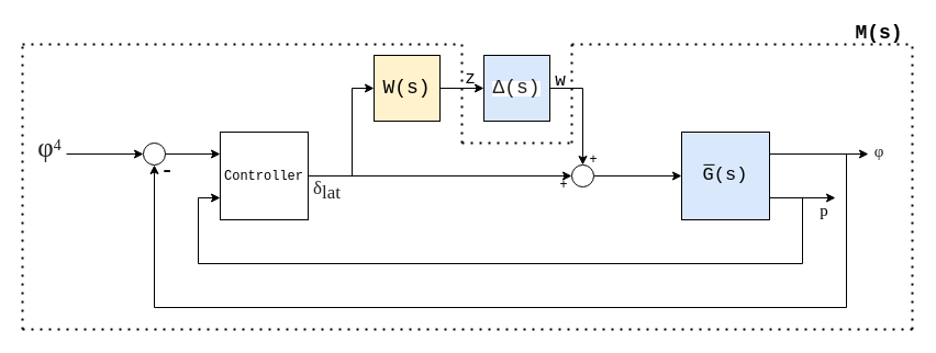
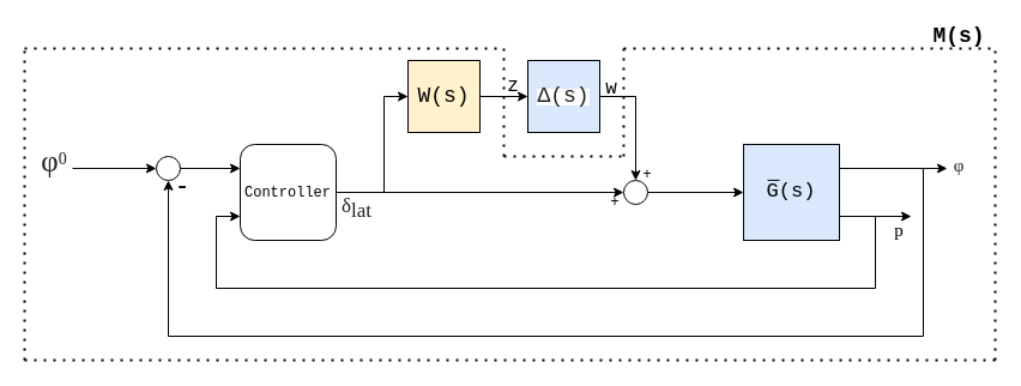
  <mxCell id="0" />
  <mxCell id="1" parent="0" />
  <mxCell id="2" value="&lt;font face=&quot;Courier New&quot; style=&quot;font-size: 17px&quot;&gt;G(s)&lt;/font&gt;" style="rounded=0;whiteSpace=wrap;html=1;fillColor=#dae8fc;" parent="1" vertex="1"><mxGeometry x="620" y="120" width="80" height="80" as="geometry" /></mxCell>
  <mxCell id="3" value="" style="endArrow=none;html=1;" parent="1" edge="1"><mxGeometry width="50" height="50" relative="1" as="geometry"><mxPoint x="640" y="149.88" as="sourcePoint" /><mxPoint x="650" y="149.88" as="targetPoint" /></mxGeometry></mxCell>
  <mxCell id="4" value="" style="endArrow=classic;html=1;" parent="1" edge="1"><mxGeometry width="50" height="50" relative="1" as="geometry"><mxPoint x="700" y="140" as="sourcePoint" /><mxPoint x="790" y="140" as="targetPoint" /></mxGeometry></mxCell>
  <mxCell id="5" value="" style="endArrow=classic;html=1;" parent="1" edge="1"><mxGeometry width="50" height="50" relative="1" as="geometry"><mxPoint x="700" y="180" as="sourcePoint" /><mxPoint x="760" y="180" as="targetPoint" /></mxGeometry></mxCell>
  <mxCell id="6" value="" style="endArrow=classic;html=1;entryX=0;entryY=0.5;entryDx=0;entryDy=0;" parent="1" target="2" edge="1"><mxGeometry width="50" height="50" relative="1" as="geometry"><mxPoint x="540" y="160" as="sourcePoint" /><mxPoint x="470" y="135" as="targetPoint" /></mxGeometry></mxCell>
  <mxCell id="7" value="" style="ellipse;whiteSpace=wrap;html=1;aspect=fixed;" parent="1" vertex="1"><mxGeometry x="520" y="150" width="20" height="20" as="geometry" /></mxCell>
  <mxCell id="8" value="" style="endArrow=classic;html=1;entryX=0;entryY=0.5;entryDx=0;entryDy=0;exitX=1;exitY=0.5;exitDx=0;exitDy=0;" parent="1" source="16" target="7" edge="1"><mxGeometry width="50" height="50" relative="1" as="geometry"><mxPoint x="300" y="160" as="sourcePoint" /><mxPoint x="450" y="90" as="targetPoint" /></mxGeometry></mxCell>
  <mxCell id="9" value="" style="endArrow=none;html=1;" parent="1" edge="1"><mxGeometry width="50" height="50" relative="1" as="geometry"><mxPoint x="320" y="160" as="sourcePoint" /><mxPoint x="320" y="80" as="targetPoint" /></mxGeometry></mxCell>
  <mxCell id="10" value="" style="endArrow=classic;html=1;" parent="1" target="11" edge="1"><mxGeometry width="50" height="50" relative="1" as="geometry"><mxPoint x="320" y="80" as="sourcePoint" /><mxPoint x="340" y="80" as="targetPoint" /></mxGeometry></mxCell>
  <mxCell id="11" value="&lt;font face=&quot;Courier New&quot; style=&quot;font-size: 18px&quot;&gt;W(s)&lt;/font&gt;" style="rounded=0;whiteSpace=wrap;html=1;fillColor=#fff2cc;" parent="1" vertex="1"><mxGeometry x="340" y="50" width="60" height="60" as="geometry" /></mxCell>
  <mxCell id="12" value="" style="endArrow=classic;html=1;exitX=1;exitY=0.5;exitDx=0;exitDy=0;" parent="1" source="11" edge="1"><mxGeometry width="50" height="50" relative="1" as="geometry"><mxPoint x="400" y="140" as="sourcePoint" /><mxPoint x="440" y="80" as="targetPoint" /></mxGeometry></mxCell>
  <mxCell id="13" value="&lt;span style=&quot;color: rgb(34 , 34 , 34) ; font-style: normal ; font-weight: 400 ; letter-spacing: normal ; text-align: left ; text-indent: 0px ; text-transform: none ; word-spacing: 0px ; background-color: rgb(255 , 255 , 255) ; display: inline ; float: none&quot;&gt;&lt;font face=&quot;Courier New&quot; style=&quot;font-size: 18px&quot;&gt;Δ(s)&lt;/font&gt;&lt;/span&gt;" style="rounded=0;whiteSpace=wrap;html=1;fillColor=#dae8fc;" parent="1" vertex="1"><mxGeometry x="440" y="50" width="60" height="60" as="geometry" /></mxCell>
  <mxCell id="14" value="" style="endArrow=classic;html=1;entryX=0.5;entryY=0;entryDx=0;entryDy=0;" parent="1" target="7" edge="1"><mxGeometry width="50" height="50" relative="1" as="geometry"><mxPoint x="530" y="80" as="sourcePoint" /><mxPoint x="450" y="90" as="targetPoint" /></mxGeometry></mxCell>
  <mxCell id="15" value="" style="endArrow=none;html=1;exitX=1;exitY=0.5;exitDx=0;exitDy=0;" parent="1" source="13" edge="1"><mxGeometry width="50" height="50" relative="1" as="geometry"><mxPoint x="400" y="140" as="sourcePoint" /><mxPoint x="530" y="80" as="targetPoint" /></mxGeometry></mxCell>
- <mxCell id="16" value="&lt;font style=&quot;font-size: 12px&quot; face=&quot;Courier New&quot;&gt;Controller&lt;/font&gt;" style="rounded=0;whiteSpace=wrap;html=1;" parent="1" vertex="1"><mxGeometry x="200" y="120" width="80" height="80" as="geometry" /></mxCell>
+ <mxCell id="16" value="&lt;font style=&quot;font-size: 12px&quot; face=&quot;Courier New&quot;&gt;Controller&lt;/font&gt;" style="whiteSpace=wrap;html=1;rounded=1;" parent="1" vertex="1"><mxGeometry x="200" y="120" width="80" height="80" as="geometry" /></mxCell>
  <mxCell id="17" value="" style="endArrow=none;html=1;" parent="1" edge="1"><mxGeometry width="50" height="50" relative="1" as="geometry"><mxPoint x="730" y="240" as="sourcePoint" /><mxPoint x="730" y="180" as="targetPoint" /></mxGeometry></mxCell>
  <mxCell id="18" value="" style="endArrow=none;html=1;" parent="1" edge="1"><mxGeometry width="50" height="50" relative="1" as="geometry"><mxPoint x="730" y="240" as="sourcePoint" /><mxPoint x="180" y="240" as="targetPoint" /></mxGeometry></mxCell>
  <mxCell id="19" value="" style="endArrow=none;html=1;" parent="1" edge="1"><mxGeometry width="50" height="50" relative="1" as="geometry"><mxPoint x="180" y="240" as="sourcePoint" /><mxPoint x="180" y="180" as="targetPoint" /></mxGeometry></mxCell>
  <mxCell id="20" value="" style="endArrow=classic;html=1;entryX=0;entryY=0.75;entryDx=0;entryDy=0;" parent="1" target="16" edge="1"><mxGeometry width="50" height="50" relative="1" as="geometry"><mxPoint x="180" y="180" as="sourcePoint" /><mxPoint x="450" y="90" as="targetPoint" /></mxGeometry></mxCell>
  <mxCell id="21" value="" style="endArrow=none;html=1;" parent="1" edge="1"><mxGeometry width="50" height="50" relative="1" as="geometry"><mxPoint x="770" y="280" as="sourcePoint" /><mxPoint x="770" y="140" as="targetPoint" /></mxGeometry></mxCell>
  <mxCell id="22" value="" style="endArrow=none;html=1;" parent="1" edge="1"><mxGeometry width="50" height="50" relative="1" as="geometry"><mxPoint x="770" y="280" as="sourcePoint" /><mxPoint x="140" y="280" as="targetPoint" /></mxGeometry></mxCell>
  <mxCell id="23" value="" style="ellipse;whiteSpace=wrap;html=1;aspect=fixed;" parent="1" vertex="1"><mxGeometry x="130" y="130" width="20" height="20" as="geometry" /></mxCell>
  <mxCell id="24" value="" style="endArrow=classic;html=1;exitX=1;exitY=0.5;exitDx=0;exitDy=0;entryX=0;entryY=0.25;entryDx=0;entryDy=0;" parent="1" source="23" target="16" edge="1"><mxGeometry width="50" height="50" relative="1" as="geometry"><mxPoint x="400" y="140" as="sourcePoint" /><mxPoint x="450" y="90" as="targetPoint" /></mxGeometry></mxCell>
  <mxCell id="25" value="" style="endArrow=classic;html=1;entryX=0.5;entryY=1;entryDx=0;entryDy=0;" parent="1" target="23" edge="1"><mxGeometry width="50" height="50" relative="1" as="geometry"><mxPoint x="140" y="280" as="sourcePoint" /><mxPoint x="450" y="90" as="targetPoint" /></mxGeometry></mxCell>
  <mxCell id="26" value="" style="endArrow=classic;html=1;entryX=0;entryY=0.5;entryDx=0;entryDy=0;" parent="1" target="23" edge="1"><mxGeometry width="50" height="50" relative="1" as="geometry"><mxPoint x="60" y="140" as="sourcePoint" /><mxPoint x="450" y="90" as="targetPoint" /></mxGeometry></mxCell>
  <mxCell id="27" value="+" style="text;html=1;strokeColor=none;fillColor=none;align=center;verticalAlign=middle;whiteSpace=wrap;rounded=0;" parent="1" vertex="1"><mxGeometry x="520" y="135" width="40" height="20" as="geometry" /></mxCell>
  <mxCell id="28" value="+" style="text;html=1;strokeColor=none;fillColor=none;align=center;verticalAlign=middle;whiteSpace=wrap;rounded=0;" parent="1" vertex="1"><mxGeometry x="493" y="158" width="40" height="20" as="geometry" /></mxCell>
  <mxCell id="29" value="&lt;font style=&quot;font-size: 23px&quot;&gt;-&lt;/font&gt;" style="text;html=1;strokeColor=none;fillColor=none;align=center;verticalAlign=middle;whiteSpace=wrap;rounded=0;" parent="1" vertex="1"><mxGeometry x="132" y="144" width="40" height="20" as="geometry" /></mxCell>
- <mxCell id="30" value="&lt;span style=&quot;color: rgb(34 , 34 , 34) ; text-align: left ; background-color: rgb(255 , 255 , 255)&quot;&gt;&lt;font style=&quot;font-size: 25px&quot;&gt;φ&lt;/font&gt;&lt;sup&gt;&lt;font style=&quot;font-size: 14px&quot;&gt;4&lt;/font&gt;&lt;/sup&gt;&lt;/span&gt;" style="text;html=1;strokeColor=none;fillColor=none;align=center;verticalAlign=middle;whiteSpace=wrap;rounded=0;fontFamily=Lucida Console;fontSize=16;" parent="1" vertex="1"><mxGeometry x="25" y="124" width="40" height="20" as="geometry" /></mxCell>
+ <mxCell id="30" value="&lt;span style=&quot;color: rgb(34 , 34 , 34) ; text-align: left ; background-color: rgb(255 , 255 , 255)&quot;&gt;&lt;font style=&quot;font-size: 25px&quot;&gt;φ&lt;/font&gt;&lt;sup&gt;&lt;font style=&quot;font-size: 14px&quot;&gt;0&lt;/font&gt;&lt;/sup&gt;&lt;/span&gt;" style="text;html=1;strokeColor=none;fillColor=none;align=center;verticalAlign=middle;whiteSpace=wrap;rounded=0;fontFamily=Lucida Console;fontSize=16;" parent="1" vertex="1"><mxGeometry x="25" y="124" width="40" height="20" as="geometry" /></mxCell>
  <mxCell id="31" value="&lt;span style=&quot;color: rgb(34 , 34 , 34) ; text-align: left ; background-color: rgb(255 , 255 , 255)&quot;&gt;&lt;font style=&quot;font-size: 15px&quot;&gt;φ&lt;/font&gt;&lt;/span&gt;" style="text;html=1;strokeColor=none;fillColor=none;align=center;verticalAlign=middle;whiteSpace=wrap;rounded=0;fontFamily=Lucida Console;fontSize=25;fontStyle=0" parent="1" vertex="1"><mxGeometry x="780" y="124" width="40" height="20" as="geometry" /></mxCell>
  <mxCell id="32" value="&lt;font style=&quot;font-size: 15px&quot;&gt;p&lt;/font&gt;" style="text;html=1;strokeColor=none;fillColor=none;align=center;verticalAlign=middle;whiteSpace=wrap;rounded=0;fontFamily=Lucida Console;fontSize=21;" parent="1" vertex="1"><mxGeometry x="730" y="180" width="40" height="20" as="geometry" /></mxCell>
  <mxCell id="33" value="&lt;span style=&quot;font-family: &amp;#34;courier new&amp;#34; ; font-size: 16px&quot;&gt;z&lt;/span&gt;" style="text;html=1;strokeColor=none;fillColor=none;align=center;verticalAlign=middle;whiteSpace=wrap;rounded=0;" parent="1" vertex="1"><mxGeometry x="408" y="62" width="40" height="20" as="geometry" /></mxCell>
  <mxCell id="34" value="&lt;span style=&quot;font-family: &amp;#34;courier new&amp;#34; ; font-size: 16px&quot;&gt;w&lt;/span&gt;" style="text;html=1;strokeColor=none;fillColor=none;align=center;verticalAlign=middle;whiteSpace=wrap;rounded=0;" parent="1" vertex="1"><mxGeometry x="490" y="64" width="40" height="20" as="geometry" /></mxCell>
  <mxCell id="35" value="&lt;font style=&quot;font-size: 17px&quot;&gt;&lt;span style=&quot;color: rgb(34 , 34 , 34) ; font-family: &amp;#34;lucida console&amp;#34; ; font-style: normal ; font-weight: 400 ; letter-spacing: normal ; text-align: left ; text-indent: 0px ; text-transform: none ; word-spacing: 0px&quot;&gt;δ&lt;/span&gt;&lt;sub style=&quot;color: rgb(34 , 34 , 34) ; font-family: &amp;#34;lucida console&amp;#34; ; font-style: normal ; font-weight: 400 ; letter-spacing: normal ; text-align: left ; text-indent: 0px ; text-transform: none ; word-spacing: 0px&quot;&gt;&lt;font style=&quot;font-size: 17px&quot;&gt;lat&lt;/font&gt;&lt;/sub&gt;&lt;/font&gt;" style="text;whiteSpace=wrap;html=1;" parent="1" vertex="1"><mxGeometry x="283" y="155" width="60" height="40" as="geometry" /></mxCell>
  <mxCell id="36" value="" style="endArrow=none;dashed=1;html=1;dashPattern=1 3;strokeWidth=2;" parent="1" edge="1"><mxGeometry width="50" height="50" relative="1" as="geometry"><mxPoint x="20" y="300" as="sourcePoint" /><mxPoint x="830" y="300" as="targetPoint" /></mxGeometry></mxCell>
  <mxCell id="37" value="" style="endArrow=none;dashed=1;html=1;dashPattern=1 3;strokeWidth=2;" parent="1" edge="1"><mxGeometry width="50" height="50" relative="1" as="geometry"><mxPoint x="20" y="300" as="sourcePoint" /><mxPoint x="20" y="40" as="targetPoint" /></mxGeometry></mxCell>
  <mxCell id="38" value="" style="endArrow=none;dashed=1;html=1;dashPattern=1 3;strokeWidth=2;" parent="1" edge="1"><mxGeometry width="50" height="50" relative="1" as="geometry"><mxPoint x="20" y="40" as="sourcePoint" /><mxPoint x="420" y="40" as="targetPoint" /></mxGeometry></mxCell>
  <mxCell id="39" value="" style="endArrow=none;dashed=1;html=1;dashPattern=1 3;strokeWidth=2;" parent="1" edge="1"><mxGeometry width="50" height="50" relative="1" as="geometry"><mxPoint x="420" y="130" as="sourcePoint" /><mxPoint x="420" y="40" as="targetPoint" /></mxGeometry></mxCell>
  <mxCell id="40" value="" style="endArrow=none;dashed=1;html=1;dashPattern=1 3;strokeWidth=2;" parent="1" edge="1"><mxGeometry width="50" height="50" relative="1" as="geometry"><mxPoint x="420" y="130" as="sourcePoint" /><mxPoint x="520" y="130" as="targetPoint" /></mxGeometry></mxCell>
  <mxCell id="41" value="" style="endArrow=none;dashed=1;html=1;dashPattern=1 3;strokeWidth=2;" parent="1" edge="1"><mxGeometry width="50" height="50" relative="1" as="geometry"><mxPoint x="520" y="130" as="sourcePoint" /><mxPoint x="520" y="40" as="targetPoint" /></mxGeometry></mxCell>
  <mxCell id="42" value="" style="endArrow=none;dashed=1;html=1;dashPattern=1 3;strokeWidth=2;" parent="1" edge="1"><mxGeometry width="50" height="50" relative="1" as="geometry"><mxPoint x="520" y="40" as="sourcePoint" /><mxPoint x="830" y="40" as="targetPoint" /></mxGeometry></mxCell>
  <mxCell id="43" value="" style="endArrow=none;dashed=1;html=1;dashPattern=1 3;strokeWidth=2;" parent="1" edge="1"><mxGeometry width="50" height="50" relative="1" as="geometry"><mxPoint x="830" y="300" as="sourcePoint" /><mxPoint x="830" y="40" as="targetPoint" /></mxGeometry></mxCell>
  <mxCell id="44" value="&lt;font face=&quot;Courier New&quot; style=&quot;font-size: 18px&quot;&gt;&lt;b&gt;M(s)&lt;/b&gt;&lt;/font&gt;" style="text;html=1;strokeColor=none;fillColor=none;align=center;verticalAlign=middle;whiteSpace=wrap;rounded=0;" parent="1" vertex="1"><mxGeometry x="780" y="20" width="40" height="20" as="geometry" /></mxCell>
